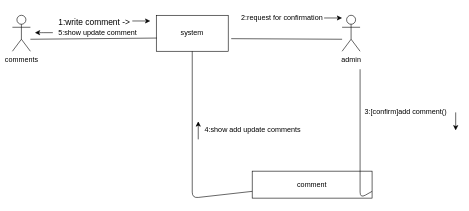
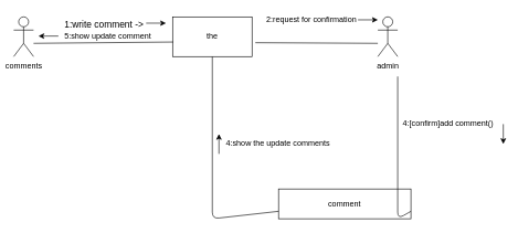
  <mxCell id="0" />
  <mxCell id="1" parent="0" />
  <mxCell id="2" value="comments" style="shape=umlActor;verticalLabelPosition=bottom;labelBackgroundColor=#ffffff;verticalAlign=top;html=1;outlineConnect=0;" parent="1" vertex="1"><mxGeometry x="20" y="25" width="30" height="60" as="geometry" /></mxCell>
- <mxCell id="3" value="system" style="rounded=0;whiteSpace=wrap;html=1;" parent="1" vertex="1"><mxGeometry x="260" y="25" width="120" height="60" as="geometry" /></mxCell>
+ <mxCell id="3" value="the" style="rounded=0;whiteSpace=wrap;html=1;" parent="1" vertex="1"><mxGeometry x="260" y="25" width="120" height="60" as="geometry" /></mxCell>
  <mxCell id="4" value="admin" style="shape=umlActor;verticalLabelPosition=bottom;labelBackgroundColor=#ffffff;verticalAlign=top;html=1;outlineConnect=0;" parent="1" vertex="1"><mxGeometry x="570" y="25" width="30" height="60" as="geometry" /></mxCell>
  <mxCell id="5" value="comment" style="rounded=0;whiteSpace=wrap;html=1;" parent="1" vertex="1"><mxGeometry x="420" y="285" width="200" height="45" as="geometry" /></mxCell>
  <mxCell id="6" value="&lt;font style=&quot;font-size: 14px&quot;&gt;1:write comment -&amp;gt;&lt;/font&gt;" style="text;html=1;resizable=0;points=[];autosize=1;align=left;verticalAlign=top;spacingTop=-4;" parent="1" vertex="1"><mxGeometry x="95" y="25" width="130" height="20" as="geometry" /></mxCell>
  <mxCell id="7" value="2:request for confirmation" style="text;html=1;resizable=0;points=[];autosize=1;align=left;verticalAlign=top;spacingTop=-4;" parent="1" vertex="1"><mxGeometry x="400" y="20" width="150" height="20" as="geometry" /></mxCell>
- <mxCell id="8" value="3:[confirm]add comment()" style="text;html=1;resizable=0;points=[];autosize=1;align=left;verticalAlign=top;spacingTop=-4;" parent="1" vertex="1"><mxGeometry x="606" y="177" width="150" height="20" as="geometry" /></mxCell>
- <mxCell id="9" value="4:show add update comments " style="text;html=1;resizable=0;points=[];autosize=1;align=left;verticalAlign=top;spacingTop=-4;" parent="1" vertex="1"><mxGeometry x="339" y="207" width="170" height="20" as="geometry" /></mxCell>
+ <mxCell id="8" value="4:[confirm]add comment()" style="text;html=1;resizable=0;points=[];autosize=1;align=left;verticalAlign=top;spacingTop=-4;" parent="1" vertex="1"><mxGeometry x="606" y="177" width="150" height="20" as="geometry" /></mxCell>
+ <mxCell id="9" value="4:show the update comments " style="text;html=1;resizable=0;points=[];autosize=1;align=left;verticalAlign=top;spacingTop=-4;" parent="1" vertex="1"><mxGeometry x="339" y="207" width="170" height="20" as="geometry" /></mxCell>
  <mxCell id="10" value="" style="endArrow=none;html=1;entryX=0.008;entryY=0.633;entryDx=0;entryDy=0;entryPerimeter=0;" edge="1" parent="1" target="3"><mxGeometry width="50" height="50" relative="1" as="geometry"><mxPoint x="50" y="65" as="sourcePoint" /><mxPoint x="190" y="95" as="targetPoint" /></mxGeometry></mxCell>
  <mxCell id="11" value="" style="endArrow=none;html=1;exitX=1.042;exitY=0.65;exitDx=0;exitDy=0;exitPerimeter=0;" edge="1" parent="1" source="3"><mxGeometry width="50" height="50" relative="1" as="geometry"><mxPoint x="80" y="165" as="sourcePoint" /><mxPoint x="570" y="65" as="targetPoint" /></mxGeometry></mxCell>
  <mxCell id="12" value="" style="endArrow=none;html=1;exitX=0;exitY=0.75;exitDx=0;exitDy=0;" edge="1" parent="1" source="5"><mxGeometry width="50" height="50" relative="1" as="geometry"><mxPoint x="330" y="325" as="sourcePoint" /><mxPoint x="320" y="85" as="targetPoint" /><Array as="points"><mxPoint x="320" y="330" /></Array></mxGeometry></mxCell>
  <mxCell id="13" value="" style="endArrow=none;html=1;exitX=1;exitY=0.75;exitDx=0;exitDy=0;" edge="1" parent="1" source="5"><mxGeometry width="50" height="50" relative="1" as="geometry"><mxPoint x="550" y="155" as="sourcePoint" /><mxPoint x="600" y="115" as="targetPoint" /><Array as="points"><mxPoint x="600" y="330" /></Array></mxGeometry></mxCell>
  <mxCell id="14" value="5:show update comment" style="text;html=1;resizable=0;points=[];autosize=1;align=left;verticalAlign=top;spacingTop=-4;" vertex="1" parent="1"><mxGeometry x="95" y="45" width="140" height="20" as="geometry" /></mxCell>
  <mxCell id="15" value="" style="endArrow=classic;html=1;" edge="1" parent="1"><mxGeometry width="50" height="50" relative="1" as="geometry"><mxPoint x="220" y="34.5" as="sourcePoint" /><mxPoint x="250" y="34.5" as="targetPoint" /><Array as="points" /></mxGeometry></mxCell>
  <mxCell id="16" value="" style="endArrow=classic;html=1;" edge="1" parent="1"><mxGeometry width="50" height="50" relative="1" as="geometry"><mxPoint x="540" y="29.5" as="sourcePoint" /><mxPoint x="570" y="29.5" as="targetPoint" /></mxGeometry></mxCell>
  <mxCell id="17" value="" style="endArrow=classic;html=1;" edge="1" parent="1"><mxGeometry width="50" height="50" relative="1" as="geometry"><mxPoint x="87.5" y="54" as="sourcePoint" /><mxPoint x="57.5" y="54" as="targetPoint" /><Array as="points"><mxPoint x="62.5" y="54" /></Array></mxGeometry></mxCell>
  <mxCell id="18" value="" style="endArrow=classic;html=1;" edge="1" parent="1"><mxGeometry width="50" height="50" relative="1" as="geometry"><mxPoint x="759.5" y="187" as="sourcePoint" /><mxPoint x="759.5" y="217" as="targetPoint" /></mxGeometry></mxCell>
  <mxCell id="19" value="" style="endArrow=classic;html=1;" edge="1" parent="1"><mxGeometry width="50" height="50" relative="1" as="geometry"><mxPoint x="330" y="232" as="sourcePoint" /><mxPoint x="330" y="202" as="targetPoint" /></mxGeometry></mxCell>
